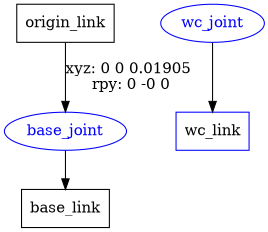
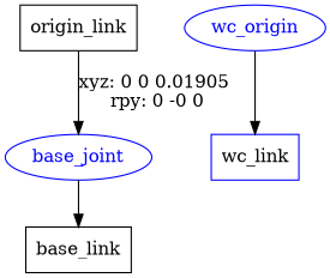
  digraph {
    node [shape=box color=blue]
    n1 [label=origin_link color=""]
    base_joint [fontcolor=blue shape=ellipse]
    n3 [label=base_link color=""]
-   wc_joint [fontcolor=blue shape=ellipse]
+   wc_joint [fontcolor=blue shape=ellipse label=wc_origin]
    n5 [label=wc_link]
    n1 -> base_joint [label="xyz: 0 0 0.01905 \nrpy: 0 -0 0"]
    base_joint -> n3
    wc_joint -> n5
  }
